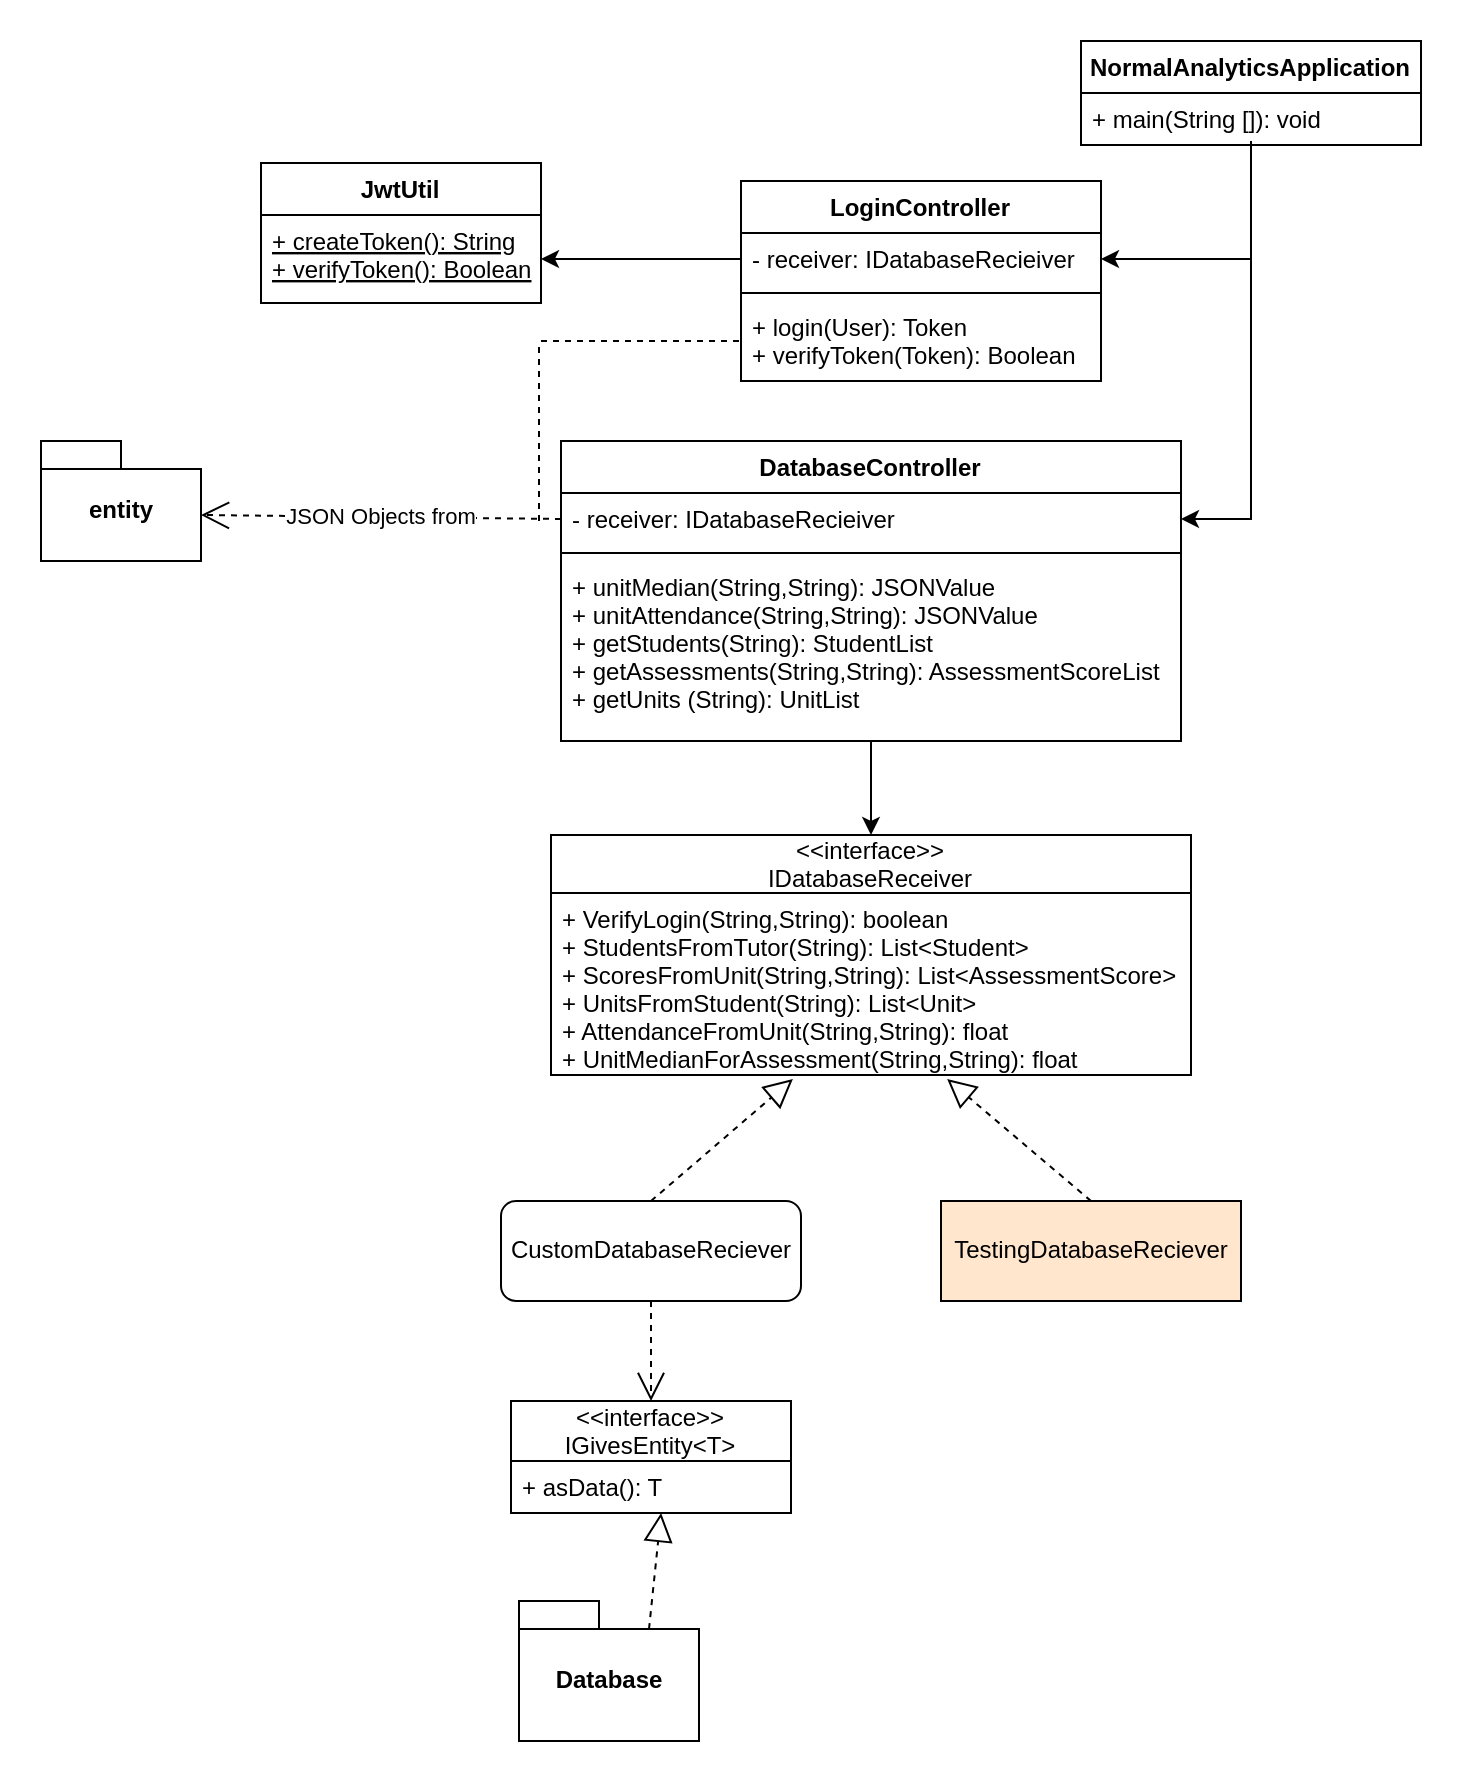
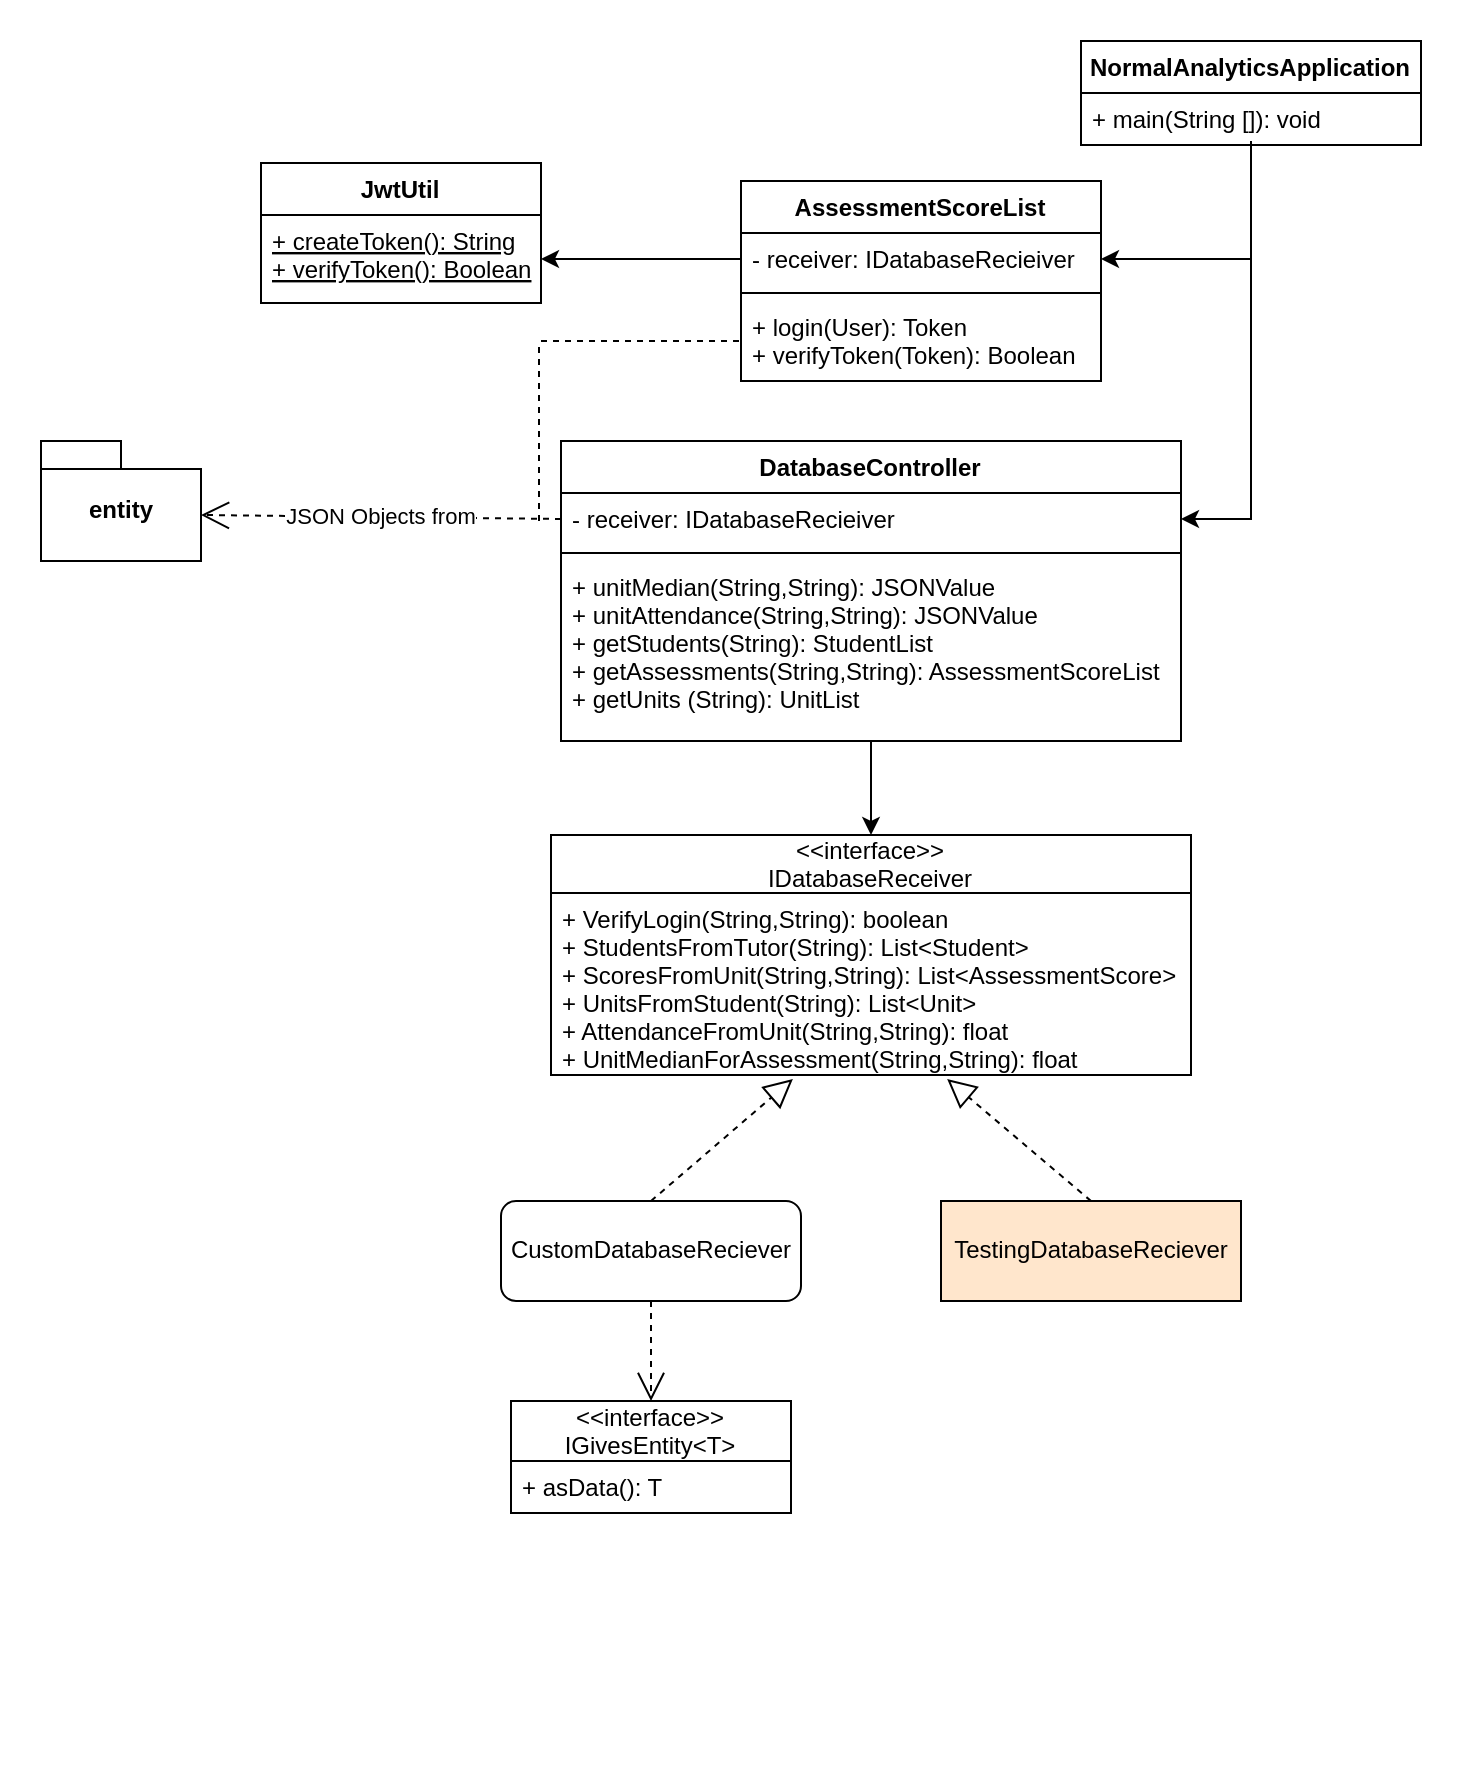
  <mxCell id="0" />
  <mxCell id="1" parent="0" />
  <mxCell id="2" style="edgeStyle=orthogonalEdgeStyle;rounded=0;orthogonalLoop=1;jettySize=auto;html=1;entryX=1;entryY=0.5;entryDx=0;entryDy=0;" edge="1" parent="1" source="3" target="13"><mxGeometry relative="1" as="geometry" /></mxCell>
  <mxCell id="3" value="NormalAnalyticsApplication" style="swimlane;fontStyle=1;align=center;verticalAlign=top;childLayout=stackLayout;horizontal=1;startSize=26;horizontalStack=0;resizeParent=1;resizeParentMax=0;resizeLast=0;collapsible=1;marginBottom=0;" parent="1" vertex="1"><mxGeometry x="540" y="20" width="170" height="52" as="geometry"><mxRectangle x="100" y="60" width="100" height="26" as="alternateBounds" /></mxGeometry></mxCell>
  <mxCell id="4" value="+ main(String []): void" style="text;strokeColor=none;fillColor=none;align=left;verticalAlign=top;spacingLeft=4;spacingRight=4;overflow=hidden;rotatable=0;points=[[0,0.5],[1,0.5]];portConstraint=eastwest;" parent="3" vertex="1"><mxGeometry y="26" width="170" height="26" as="geometry" /></mxCell>
- <mxCell id="5" value="LoginController" style="swimlane;fontStyle=1;align=center;verticalAlign=top;childLayout=stackLayout;horizontal=1;startSize=26;horizontalStack=0;resizeParent=1;resizeParentMax=0;resizeLast=0;collapsible=1;marginBottom=0;" parent="1" vertex="1"><mxGeometry x="370" y="90" width="180" height="100" as="geometry" /></mxCell>
+ <mxCell id="5" value="AssessmentScoreList" style="swimlane;fontStyle=1;align=center;verticalAlign=top;childLayout=stackLayout;horizontal=1;startSize=26;horizontalStack=0;resizeParent=1;resizeParentMax=0;resizeLast=0;collapsible=1;marginBottom=0;" parent="1" vertex="1"><mxGeometry x="370" y="90" width="180" height="100" as="geometry" /></mxCell>
  <mxCell id="6" value="- receiver: IDatabaseRecieiver" style="text;strokeColor=none;fillColor=none;align=left;verticalAlign=top;spacingLeft=4;spacingRight=4;overflow=hidden;rotatable=0;points=[[0,0.5],[1,0.5]];portConstraint=eastwest;" parent="5" vertex="1"><mxGeometry y="26" width="180" height="26" as="geometry" /></mxCell>
  <mxCell id="7" value="" style="line;strokeWidth=1;fillColor=none;align=left;verticalAlign=middle;spacingTop=-1;spacingLeft=3;spacingRight=3;rotatable=0;labelPosition=right;points=[];portConstraint=eastwest;" parent="5" vertex="1"><mxGeometry y="52" width="180" height="8" as="geometry" /></mxCell>
  <mxCell id="8" value="+ login(User): Token&#10;+ verifyToken(Token): Boolean" style="text;strokeColor=none;fillColor=none;align=left;verticalAlign=top;spacingLeft=4;spacingRight=4;overflow=hidden;rotatable=0;points=[[0,0.5],[1,0.5]];portConstraint=eastwest;" parent="5" vertex="1"><mxGeometry y="60" width="180" height="40" as="geometry" /></mxCell>
  <mxCell id="9" value="JwtUtil" style="swimlane;fontStyle=1;childLayout=stackLayout;horizontal=1;startSize=26;fillColor=none;horizontalStack=0;resizeParent=1;resizeParentMax=0;resizeLast=0;collapsible=1;marginBottom=0;" parent="1" vertex="1"><mxGeometry x="130" y="81" width="140" height="70" as="geometry" /></mxCell>
  <mxCell id="10" value="+ createToken(): String&#10;+ verifyToken(): Boolean" style="text;strokeColor=none;fillColor=none;align=left;verticalAlign=top;spacingLeft=4;spacingRight=4;overflow=hidden;rotatable=0;points=[[0,0.5],[1,0.5]];portConstraint=eastwest;fontStyle=4" parent="9" vertex="1"><mxGeometry y="26" width="140" height="44" as="geometry" /></mxCell>
  <mxCell id="11" style="edgeStyle=orthogonalEdgeStyle;rounded=0;orthogonalLoop=1;jettySize=auto;html=1;exitX=0.5;exitY=1;exitDx=0;exitDy=0;entryX=0.5;entryY=0;entryDx=0;entryDy=0;" edge="1" parent="1" source="12" target="22"><mxGeometry relative="1" as="geometry" /></mxCell>
  <mxCell id="12" value="DatabaseController" style="swimlane;fontStyle=1;align=center;verticalAlign=top;childLayout=stackLayout;horizontal=1;startSize=26;horizontalStack=0;resizeParent=1;resizeParentMax=0;resizeLast=0;collapsible=1;marginBottom=0;" vertex="1" parent="1"><mxGeometry x="280" y="220" width="310" height="150" as="geometry" /></mxCell>
  <mxCell id="13" value="- receiver: IDatabaseRecieiver" style="text;strokeColor=none;fillColor=none;align=left;verticalAlign=top;spacingLeft=4;spacingRight=4;overflow=hidden;rotatable=0;points=[[0,0.5],[1,0.5]];portConstraint=eastwest;" vertex="1" parent="12"><mxGeometry y="26" width="310" height="26" as="geometry" /></mxCell>
  <mxCell id="14" value="" style="line;strokeWidth=1;fillColor=none;align=left;verticalAlign=middle;spacingTop=-1;spacingLeft=3;spacingRight=3;rotatable=0;labelPosition=right;points=[];portConstraint=eastwest;" vertex="1" parent="12"><mxGeometry y="52" width="310" height="8" as="geometry" /></mxCell>
  <mxCell id="15" value="+ unitMedian(String,String): JSONValue&#10;+ unitAttendance(String,String): JSONValue&#10;+ getStudents(String): StudentList&#10;+ getAssessments(String,String): AssessmentScoreList&#10;+ getUnits (String): UnitList" style="text;strokeColor=none;fillColor=none;align=left;verticalAlign=top;spacingLeft=4;spacingRight=4;overflow=hidden;rotatable=0;points=[[0,0.5],[1,0.5]];portConstraint=eastwest;" vertex="1" parent="12"><mxGeometry y="60" width="310" height="90" as="geometry" /></mxCell>
  <mxCell id="16" value="entity" style="shape=folder;fontStyle=1;spacingTop=10;tabWidth=40;tabHeight=14;tabPosition=left;html=1;" vertex="1" parent="1"><mxGeometry x="20" y="220" width="80" height="60" as="geometry" /></mxCell>
  <mxCell id="17" style="edgeStyle=orthogonalEdgeStyle;rounded=0;orthogonalLoop=1;jettySize=auto;html=1;entryX=1;entryY=0.5;entryDx=0;entryDy=0;" edge="1" parent="1" target="6"><mxGeometry relative="1" as="geometry"><mxPoint x="625" y="70" as="sourcePoint" /><mxPoint x="555" y="130" as="targetPoint" /><Array as="points"><mxPoint x="625" y="129" /></Array></mxGeometry></mxCell>
  <mxCell id="18" style="edgeStyle=orthogonalEdgeStyle;rounded=0;orthogonalLoop=1;jettySize=auto;html=1;exitX=0;exitY=0.5;exitDx=0;exitDy=0;entryX=1;entryY=0.5;entryDx=0;entryDy=0;" edge="1" parent="1" source="6" target="10"><mxGeometry relative="1" as="geometry" /></mxCell>
  <mxCell id="19" value="JSON Objects from" style="endArrow=open;endSize=12;dashed=1;html=1;rounded=0;entryX=0;entryY=0;entryDx=80;entryDy=37;entryPerimeter=0;exitX=0;exitY=0.5;exitDx=0;exitDy=0;" edge="1" parent="1" source="13" target="16"><mxGeometry width="160" relative="1" as="geometry"><mxPoint x="320" y="227" as="sourcePoint" /><mxPoint x="360" y="310" as="targetPoint" /></mxGeometry></mxCell>
  <mxCell id="20" value="" style="endArrow=none;dashed=1;html=1;rounded=0;" edge="1" parent="1"><mxGeometry width="50" height="50" relative="1" as="geometry"><mxPoint x="269" y="260" as="sourcePoint" /><mxPoint x="269" y="170" as="targetPoint" /></mxGeometry></mxCell>
  <mxCell id="21" value="" style="endArrow=none;dashed=1;html=1;rounded=0;entryX=0;entryY=0.5;entryDx=0;entryDy=0;" edge="1" parent="1" target="8"><mxGeometry width="50" height="50" relative="1" as="geometry"><mxPoint x="270" y="170" as="sourcePoint" /><mxPoint x="350" y="140" as="targetPoint" /></mxGeometry></mxCell>
  <mxCell id="22" value="&lt;&lt;interface&gt;&gt;&#10;IDatabaseReceiver" style="swimlane;fontStyle=0;childLayout=stackLayout;horizontal=1;startSize=29;fillColor=none;horizontalStack=0;resizeParent=1;resizeParentMax=0;resizeLast=0;collapsible=1;marginBottom=0;" vertex="1" parent="1"><mxGeometry x="275" y="417" width="320" height="120" as="geometry" /></mxCell>
  <mxCell id="23" value="+ VerifyLogin(String,String): boolean&#10;+ StudentsFromTutor(String): List&lt;Student&gt;&#10;+ ScoresFromUnit(String,String): List&lt;AssessmentScore&gt;&#10;+ UnitsFromStudent(String): List&lt;Unit&gt;&#10;+ AttendanceFromUnit(String,String): float&#10;+ UnitMedianForAssessment(String,String): float" style="text;strokeColor=none;fillColor=none;align=left;verticalAlign=top;spacingLeft=4;spacingRight=4;overflow=hidden;rotatable=0;points=[[0,0.5],[1,0.5]];portConstraint=eastwest;" vertex="1" parent="22"><mxGeometry y="29" width="320" height="91" as="geometry" /></mxCell>
  <mxCell id="24" value="CustomDatabaseReciever" style="html=1;rounded=1;" vertex="1" parent="1"><mxGeometry x="250" y="600" width="150" height="50" as="geometry" /></mxCell>
  <mxCell id="25" value="" style="endArrow=block;dashed=1;endFill=0;endSize=12;html=1;rounded=0;entryX=0.378;entryY=1.022;entryDx=0;entryDy=0;entryPerimeter=0;exitX=0.5;exitY=0;exitDx=0;exitDy=0;" edge="1" parent="1" source="24" target="23"><mxGeometry width="160" relative="1" as="geometry"><mxPoint x="210" y="575" as="sourcePoint" /><mxPoint x="370" y="575" as="targetPoint" /></mxGeometry></mxCell>
  <mxCell id="26" value="TestingDatabaseReciever" style="html=1;fillColor=#ffe6cc;" vertex="1" parent="1"><mxGeometry x="470" y="600" width="150" height="50" as="geometry" /></mxCell>
  <mxCell id="27" value="" style="endArrow=block;dashed=1;endFill=0;endSize=12;html=1;rounded=0;entryX=0.619;entryY=1.022;entryDx=0;entryDy=0;entryPerimeter=0;exitX=0.5;exitY=0;exitDx=0;exitDy=0;" edge="1" parent="1" source="26" target="23"><mxGeometry width="160" relative="1" as="geometry"><mxPoint x="390" y="575" as="sourcePoint" /><mxPoint x="575.96" y="539.002" as="targetPoint" /></mxGeometry></mxCell>
  <mxCell id="28" value="&lt;&lt;interface&gt;&gt;&#10;IGivesEntity&lt;T&gt;" style="swimlane;fontStyle=0;childLayout=stackLayout;horizontal=1;startSize=30;fillColor=none;horizontalStack=0;resizeParent=1;resizeParentMax=0;resizeLast=0;collapsible=1;marginBottom=0;" vertex="1" parent="1"><mxGeometry x="255" y="700" width="140" height="56" as="geometry" /></mxCell>
  <mxCell id="29" value="+ asData(): T" style="text;strokeColor=none;fillColor=none;align=left;verticalAlign=top;spacingLeft=4;spacingRight=4;overflow=hidden;rotatable=0;points=[[0,0.5],[1,0.5]];portConstraint=eastwest;" vertex="1" parent="28"><mxGeometry y="30" width="140" height="26" as="geometry" /></mxCell>
  <mxCell id="30" value="" style="endArrow=open;endSize=12;dashed=1;html=1;rounded=0;entryX=0.5;entryY=0;entryDx=0;entryDy=0;exitX=0.5;exitY=1;exitDx=0;exitDy=0;" edge="1" parent="1" source="24" target="28"><mxGeometry width="160" relative="1" as="geometry"><mxPoint x="280" y="650" as="sourcePoint" /><mxPoint x="240" y="705.5" as="targetPoint" /></mxGeometry></mxCell>
- <mxCell id="31" value="Database" style="shape=folder;fontStyle=1;spacingTop=10;tabWidth=40;tabHeight=14;tabPosition=left;html=1;" vertex="1" parent="1"><mxGeometry x="259" y="800" width="90" height="70" as="geometry" /></mxCell>
- <mxCell id="32" value="" style="endArrow=block;dashed=1;endFill=0;endSize=12;html=1;rounded=0;entryX=0.536;entryY=1;entryDx=0;entryDy=0;entryPerimeter=0;exitX=0;exitY=0;exitDx=65;exitDy=14;exitPerimeter=0;" edge="1" parent="1" source="31" target="29"><mxGeometry width="160" relative="1" as="geometry"><mxPoint x="304" y="790" as="sourcePoint" /><mxPoint x="464" y="790" as="targetPoint" /></mxGeometry></mxCell>
